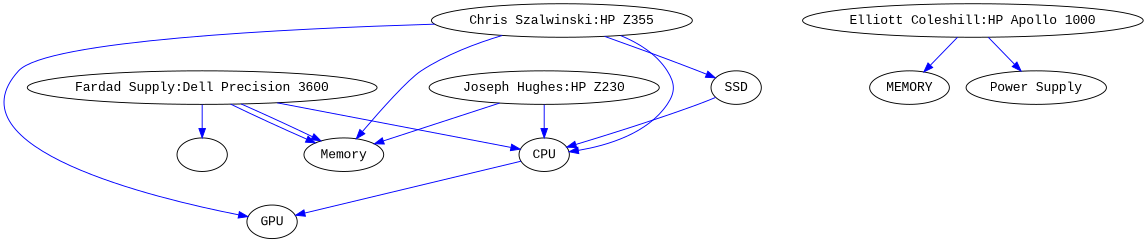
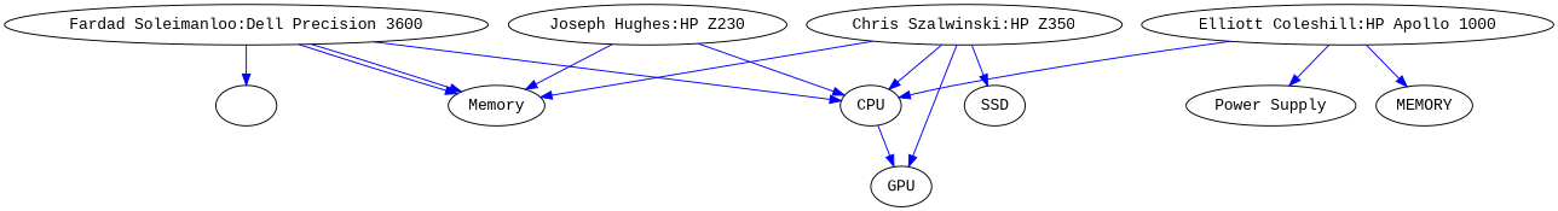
  digraph {
    fontname="Liberation Mono"
    node [fontname="Liberation Mono"]
    edge [color=blue fontname="Liberation Mono"]
-   "Fardad Soleimanloo:Dell Precision 3600" [label="Fardad Supply:Dell Precision 3600"]
+   "Fardad Soleimanloo:Dell Precision 3600"
    CPU
    Memory
    ""
    GPU
    "Joseph Hughes:HP Z230"
-   "Chris Szalwinski:HP Z350" [label="Chris Szalwinski:HP Z355"]
+   "Chris Szalwinski:HP Z350"
    SSD
    "Elliott Coleshill:HP Apollo 1000"
    MEMORY
    "Power Supply"
    "Fardad Soleimanloo:Dell Precision 3600" -> CPU
    "Fardad Soleimanloo:Dell Precision 3600" -> Memory
    "Fardad Soleimanloo:Dell Precision 3600" -> Memory
    "Fardad Soleimanloo:Dell Precision 3600" -> ""
    CPU -> GPU
    "Joseph Hughes:HP Z230" -> CPU
    "Joseph Hughes:HP Z230" -> Memory
    "Chris Szalwinski:HP Z350" -> CPU
    "Chris Szalwinski:HP Z350" -> Memory
    "Chris Szalwinski:HP Z350" -> GPU
    "Chris Szalwinski:HP Z350" -> SSD
-   SSD -> CPU
+   "Elliott Coleshill:HP Apollo 1000" -> CPU
    "Elliott Coleshill:HP Apollo 1000" -> MEMORY
    "Elliott Coleshill:HP Apollo 1000" -> "Power Supply"
  }
